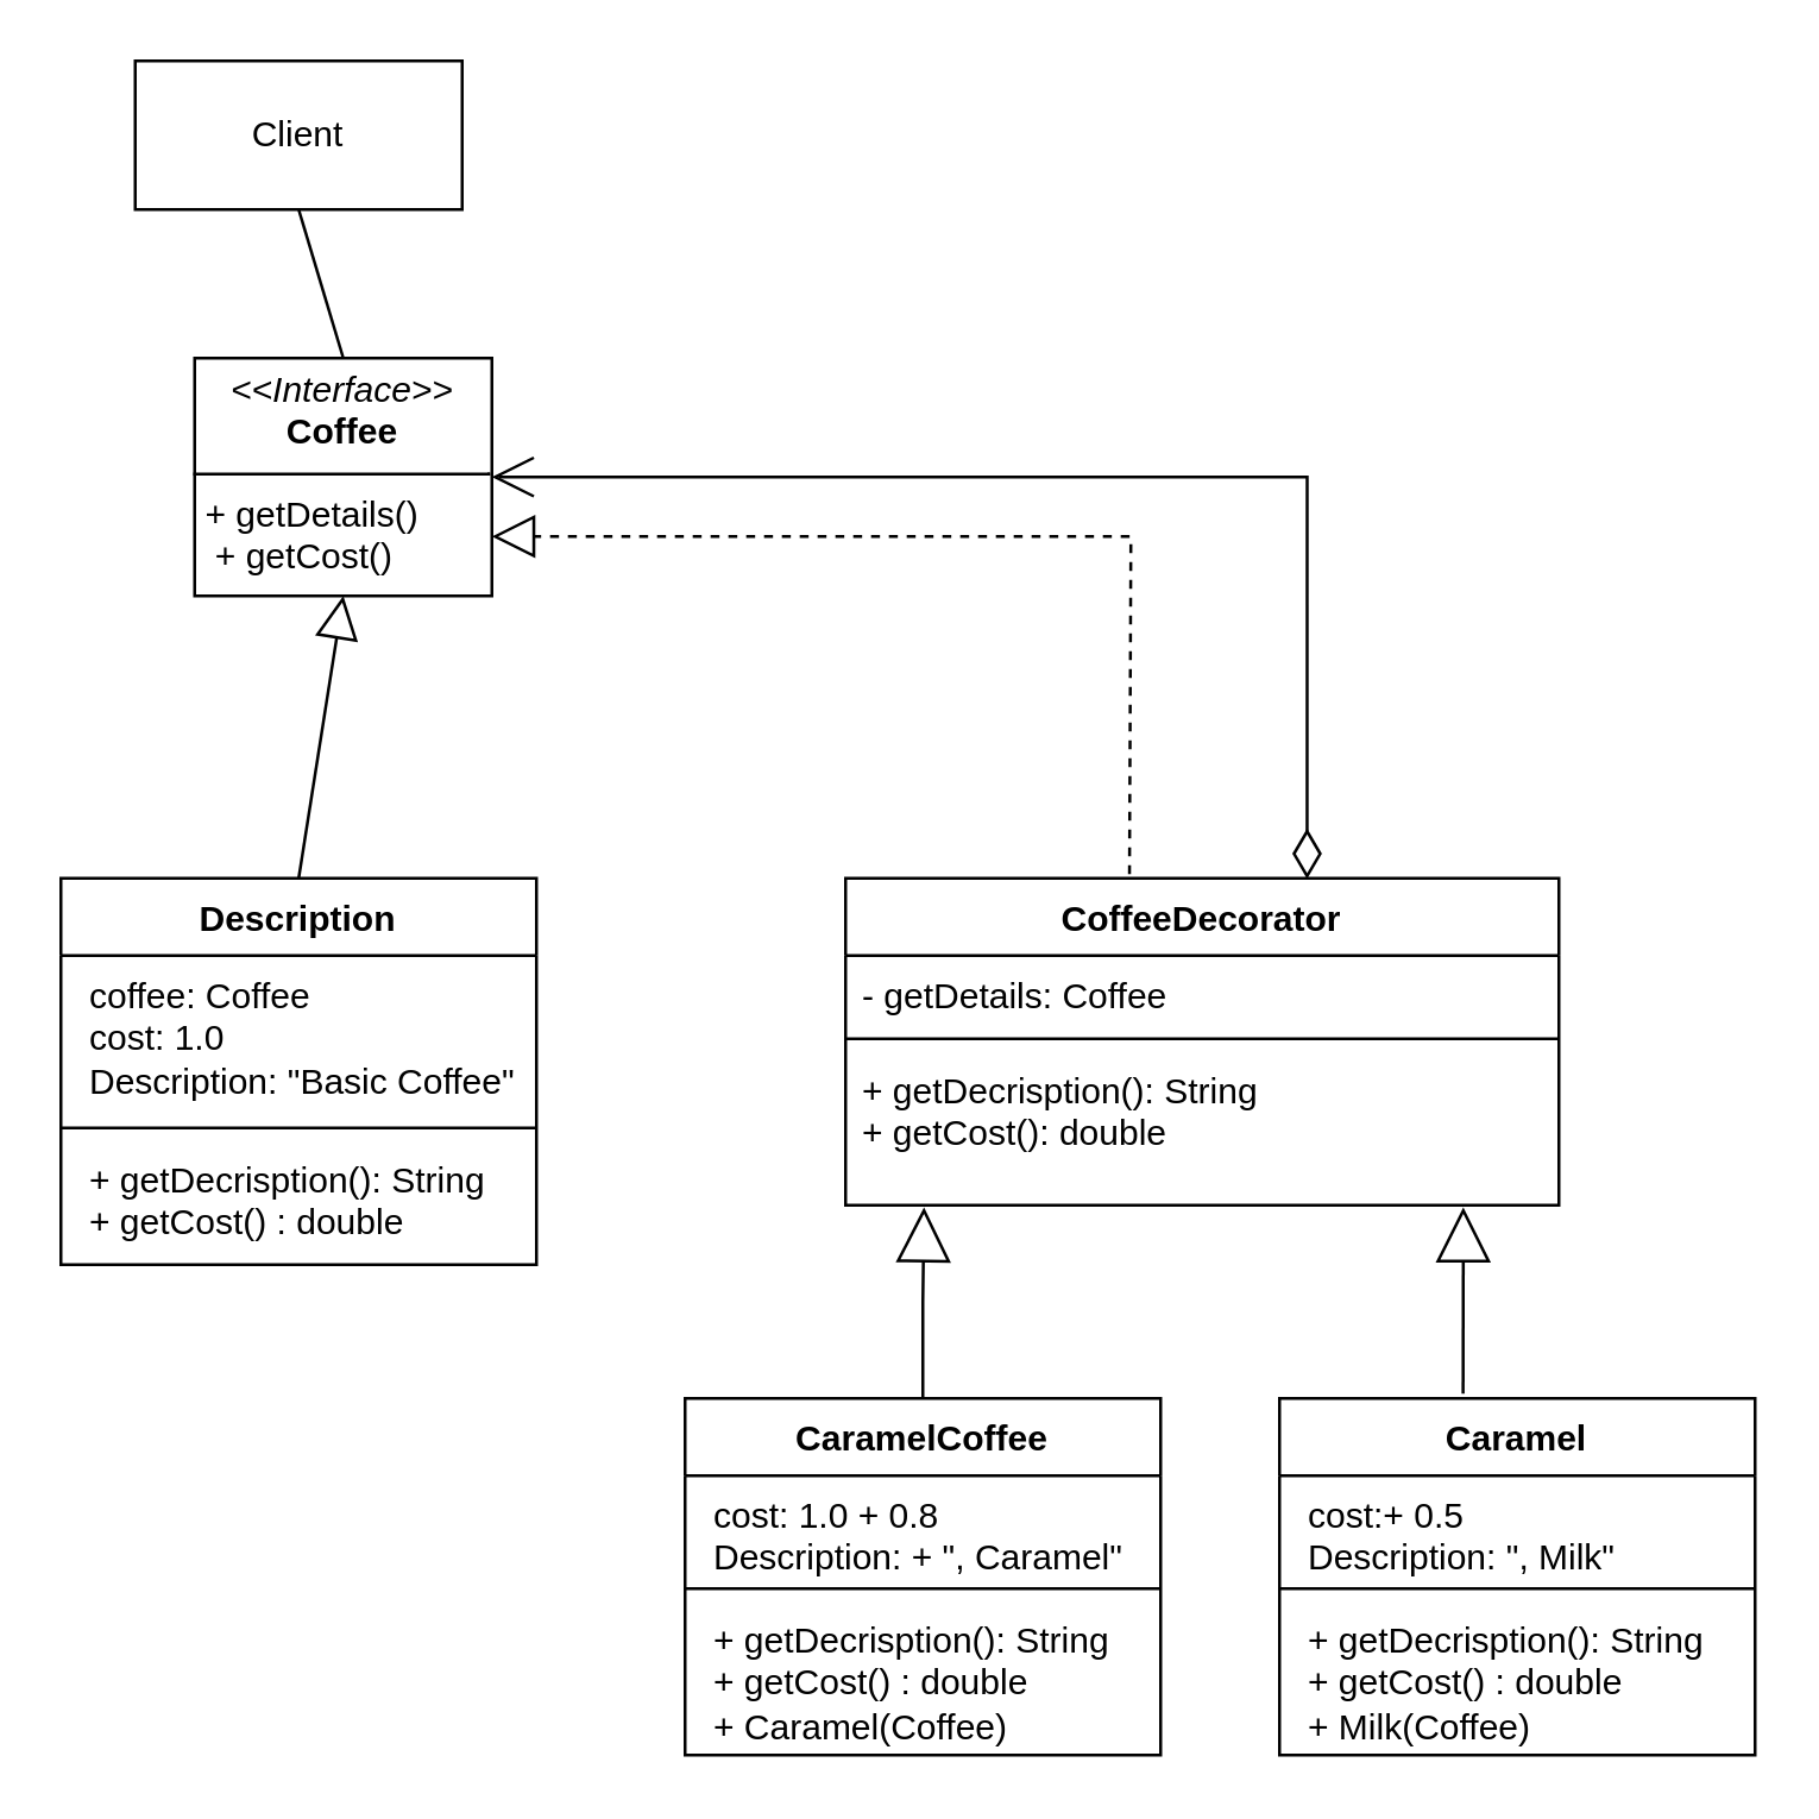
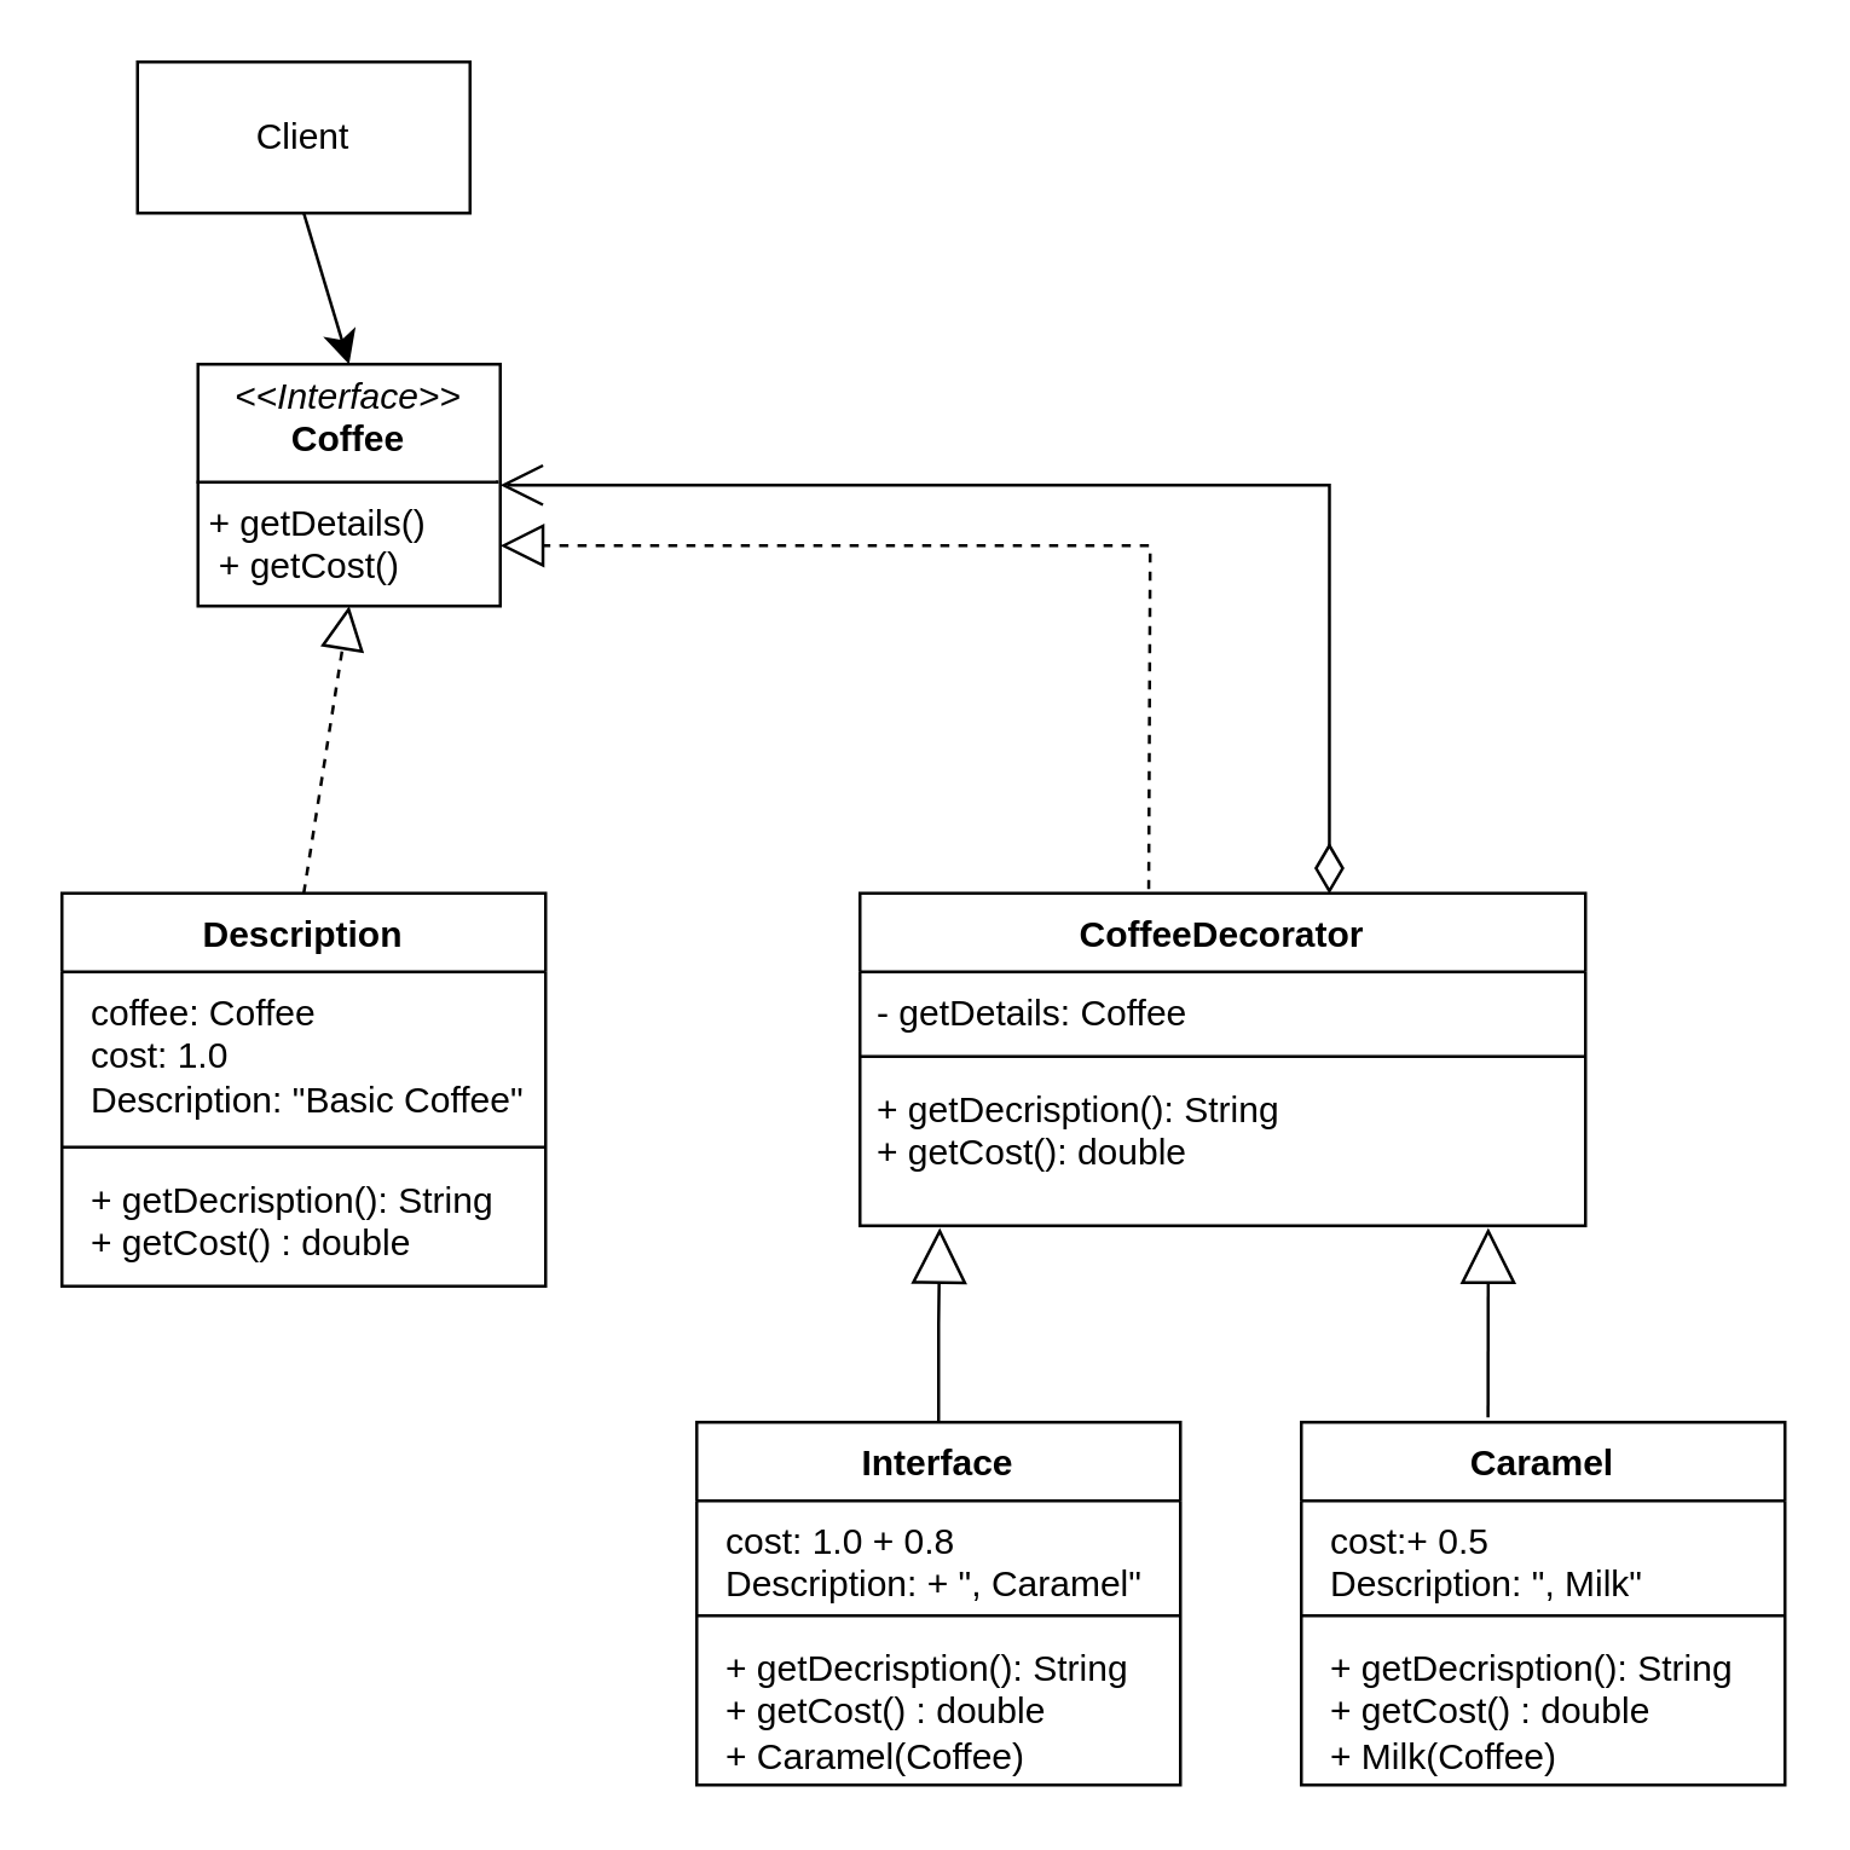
  <mxCell id="0" />
  <mxCell id="1" parent="0" />
  <mxCell id="2" value="&lt;p style=&quot;margin:0px;margin-top:4px;text-align:center;&quot;&gt;&lt;i&gt;&amp;lt;&amp;lt;Interface&amp;gt;&amp;gt;&lt;/i&gt;&lt;br&gt;&lt;b&gt;Coffee&lt;/b&gt;&lt;/p&gt;&lt;hr size=&quot;1&quot; style=&quot;border-style:solid;&quot;&gt;&lt;p style=&quot;margin:0px;margin-left:4px;&quot;&gt;+ getDetails()&lt;br&gt;&lt;/p&gt;&lt;p style=&quot;margin:0px;margin-left:4px;&quot;&gt;&amp;nbsp;+ getCost()&lt;/p&gt;" style="verticalAlign=top;align=left;overflow=fill;html=1;whiteSpace=wrap;" vertex="1" parent="1"><mxGeometry x="65" y="120" width="100" height="80" as="geometry" /></mxCell>
- <mxCell id="3" style="edgeStyle=none;curved=1;rounded=0;orthogonalLoop=1;jettySize=auto;html=1;exitX=0.5;exitY=1;exitDx=0;exitDy=0;entryX=0.5;entryY=0;entryDx=0;entryDy=0;fontSize=12;startSize=8;endSize=8;endArrow=none;" edge="1" parent="1" source="4" target="2"><mxGeometry relative="1" as="geometry" /></mxCell>
+ <mxCell id="3" style="edgeStyle=none;curved=1;rounded=0;orthogonalLoop=1;jettySize=auto;html=1;exitX=0.5;exitY=1;exitDx=0;exitDy=0;entryX=0.5;entryY=0;entryDx=0;entryDy=0;fontSize=12;startSize=8;endSize=8;" edge="1" parent="1" source="4" target="2"><mxGeometry relative="1" as="geometry" /></mxCell>
  <mxCell id="4" value="Client" style="html=1;whiteSpace=wrap;" vertex="1" parent="1"><mxGeometry x="45" y="20" width="110" height="50" as="geometry" /></mxCell>
  <mxCell id="5" value="Description" style="swimlane;fontStyle=1;align=center;verticalAlign=top;childLayout=stackLayout;horizontal=1;startSize=26;horizontalStack=0;resizeParent=1;resizeParentMax=0;resizeLast=0;collapsible=1;marginBottom=0;whiteSpace=wrap;html=1;" vertex="1" parent="1"><mxGeometry x="20" y="295" width="160" height="130" as="geometry" /></mxCell>
  <mxCell id="6" value="&lt;p style=&quot;margin: 0px 0px 0px 4px;&quot;&gt;coffee: Coffee&lt;/p&gt;&lt;p style=&quot;margin: 0px 0px 0px 4px;&quot;&gt;cost: 1.0&lt;/p&gt;&lt;p style=&quot;margin: 0px 0px 0px 4px;&quot;&gt;Description: &quot;Basic Coffee&quot;&lt;/p&gt;" style="text;strokeColor=none;fillColor=none;align=left;verticalAlign=top;spacingLeft=4;spacingRight=4;overflow=hidden;rotatable=0;points=[[0,0.5],[1,0.5]];portConstraint=eastwest;whiteSpace=wrap;html=1;" vertex="1" parent="5"><mxGeometry y="26" width="160" height="54" as="geometry" /></mxCell>
  <mxCell id="7" value="" style="line;strokeWidth=1;fillColor=none;align=left;verticalAlign=middle;spacingTop=-1;spacingLeft=3;spacingRight=3;rotatable=0;labelPosition=right;points=[];portConstraint=eastwest;strokeColor=inherit;" vertex="1" parent="5"><mxGeometry y="80" width="160" height="8" as="geometry" /></mxCell>
  <mxCell id="8" value="&lt;p style=&quot;margin: 0px 0px 0px 4px;&quot;&gt;+ getDecrisption(): String&lt;br&gt;&lt;/p&gt;&lt;p style=&quot;margin: 0px 0px 0px 4px;&quot;&gt;+ getCost() : double&lt;/p&gt;" style="text;strokeColor=none;fillColor=none;align=left;verticalAlign=top;spacingLeft=4;spacingRight=4;overflow=hidden;rotatable=0;points=[[0,0.5],[1,0.5]];portConstraint=eastwest;whiteSpace=wrap;html=1;" vertex="1" parent="5"><mxGeometry y="88" width="160" height="42" as="geometry" /></mxCell>
- <mxCell id="9" value="" style="endArrow=block;dashed=0;endFill=0;endSize=12;html=1;rounded=0;fontSize=12;curved=1;entryX=0.5;entryY=1;entryDx=0;entryDy=0;exitX=0.5;exitY=0;exitDx=0;exitDy=0;" edge="1" parent="1" source="5" target="2"><mxGeometry width="160" relative="1" as="geometry"><mxPoint x="145" y="320" as="sourcePoint" /><mxPoint x="305" y="320" as="targetPoint" /></mxGeometry></mxCell>
+ <mxCell id="9" value="" style="endArrow=block;dashed=1;endFill=0;endSize=12;html=1;rounded=0;fontSize=12;curved=1;entryX=0.5;entryY=1;entryDx=0;entryDy=0;exitX=0.5;exitY=0;exitDx=0;exitDy=0;" edge="1" parent="1" source="5" target="2"><mxGeometry width="160" relative="1" as="geometry"><mxPoint x="145" y="320" as="sourcePoint" /><mxPoint x="305" y="320" as="targetPoint" /></mxGeometry></mxCell>
  <mxCell id="10" value="" style="endArrow=block;dashed=1;endFill=0;endSize=12;html=1;rounded=0;fontSize=12;exitX=0.398;exitY=-0.013;exitDx=0;exitDy=0;entryX=1;entryY=0.75;entryDx=0;entryDy=0;edgeStyle=elbowEdgeStyle;exitPerimeter=0;" edge="1" parent="1" source="20" target="2"><mxGeometry width="160" relative="1" as="geometry"><mxPoint x="455" y="300" as="sourcePoint" /><mxPoint x="115" y="230" as="targetPoint" /><Array as="points"><mxPoint x="380" y="240" /></Array></mxGeometry></mxCell>
  <mxCell id="11" value="" style="endArrow=open;html=1;endSize=12;startArrow=diamondThin;startSize=14;startFill=0;edgeStyle=orthogonalEdgeStyle;align=left;verticalAlign=bottom;rounded=0;fontSize=12;exitX=0.647;exitY=0.002;exitDx=0;exitDy=0;entryX=1;entryY=0.5;entryDx=0;entryDy=0;exitPerimeter=0;" edge="1" parent="1" source="20" target="2"><mxGeometry x="-1" y="3" relative="1" as="geometry"><mxPoint x="515" y="300" as="sourcePoint" /><mxPoint x="485" y="130" as="targetPoint" /></mxGeometry></mxCell>
  <mxCell id="12" value="Caramel" style="swimlane;fontStyle=1;align=center;verticalAlign=top;childLayout=stackLayout;horizontal=1;startSize=26;horizontalStack=0;resizeParent=1;resizeParentMax=0;resizeLast=0;collapsible=1;marginBottom=0;whiteSpace=wrap;html=1;" vertex="1" parent="1"><mxGeometry x="430" y="470" width="160" height="120" as="geometry" /></mxCell>
  <mxCell id="13" value="&lt;p style=&quot;margin: 0px 0px 0px 4px;&quot;&gt;cost:+ 0.5&lt;/p&gt;&lt;p style=&quot;margin: 0px 0px 0px 4px;&quot;&gt;Description: &quot;, Milk&quot;&lt;/p&gt;" style="text;strokeColor=none;fillColor=none;align=left;verticalAlign=top;spacingLeft=4;spacingRight=4;overflow=hidden;rotatable=0;points=[[0,0.5],[1,0.5]];portConstraint=eastwest;whiteSpace=wrap;html=1;" vertex="1" parent="12"><mxGeometry y="26" width="160" height="34" as="geometry" /></mxCell>
  <mxCell id="14" value="" style="line;strokeWidth=1;fillColor=none;align=left;verticalAlign=middle;spacingTop=-1;spacingLeft=3;spacingRight=3;rotatable=0;labelPosition=right;points=[];portConstraint=eastwest;strokeColor=inherit;" vertex="1" parent="12"><mxGeometry y="60" width="160" height="8" as="geometry" /></mxCell>
  <mxCell id="15" value="&lt;p style=&quot;margin: 0px 0px 0px 4px;&quot;&gt;+ getDecrisption(): String&lt;br&gt;&lt;/p&gt;&lt;p style=&quot;margin: 0px 0px 0px 4px;&quot;&gt;+ getCost() : double&lt;/p&gt;&lt;p style=&quot;margin: 0px 0px 0px 4px;&quot;&gt;+ Milk(Coffee)&lt;br&gt;&lt;/p&gt;" style="text;strokeColor=none;fillColor=none;align=left;verticalAlign=top;spacingLeft=4;spacingRight=4;overflow=hidden;rotatable=0;points=[[0,0.5],[1,0.5]];portConstraint=eastwest;whiteSpace=wrap;html=1;" vertex="1" parent="12"><mxGeometry y="68" width="160" height="52" as="geometry" /></mxCell>
- <mxCell id="16" value="CaramelCoffee" style="swimlane;fontStyle=1;align=center;verticalAlign=top;childLayout=stackLayout;horizontal=1;startSize=26;horizontalStack=0;resizeParent=1;resizeParentMax=0;resizeLast=0;collapsible=1;marginBottom=0;whiteSpace=wrap;html=1;" vertex="1" parent="1"><mxGeometry x="230" y="470" width="160" height="120" as="geometry" /></mxCell>
+ <mxCell id="16" value="Interface" style="swimlane;fontStyle=1;align=center;verticalAlign=top;childLayout=stackLayout;horizontal=1;startSize=26;horizontalStack=0;resizeParent=1;resizeParentMax=0;resizeLast=0;collapsible=1;marginBottom=0;whiteSpace=wrap;html=1;" vertex="1" parent="1"><mxGeometry x="230" y="470" width="160" height="120" as="geometry" /></mxCell>
  <mxCell id="17" value="&lt;p style=&quot;margin: 0px 0px 0px 4px;&quot;&gt;cost: 1.0 + 0.8&lt;/p&gt;&lt;p style=&quot;margin: 0px 0px 0px 4px;&quot;&gt;Description: + &quot;, Caramel&quot;&lt;/p&gt;" style="text;strokeColor=none;fillColor=none;align=left;verticalAlign=top;spacingLeft=4;spacingRight=4;overflow=hidden;rotatable=0;points=[[0,0.5],[1,0.5]];portConstraint=eastwest;whiteSpace=wrap;html=1;" vertex="1" parent="16"><mxGeometry y="26" width="160" height="34" as="geometry" /></mxCell>
  <mxCell id="18" value="" style="line;strokeWidth=1;fillColor=none;align=left;verticalAlign=middle;spacingTop=-1;spacingLeft=3;spacingRight=3;rotatable=0;labelPosition=right;points=[];portConstraint=eastwest;strokeColor=inherit;" vertex="1" parent="16"><mxGeometry y="60" width="160" height="8" as="geometry" /></mxCell>
  <mxCell id="19" value="&lt;p style=&quot;margin: 0px 0px 0px 4px;&quot;&gt;+ getDecrisption(): String&lt;br&gt;&lt;/p&gt;&lt;p style=&quot;margin: 0px 0px 0px 4px;&quot;&gt;+ getCost() : double&lt;/p&gt;&lt;p style=&quot;margin: 0px 0px 0px 4px;&quot;&gt;+ Caramel(Coffee)&lt;br&gt;&lt;/p&gt;" style="text;strokeColor=none;fillColor=none;align=left;verticalAlign=top;spacingLeft=4;spacingRight=4;overflow=hidden;rotatable=0;points=[[0,0.5],[1,0.5]];portConstraint=eastwest;whiteSpace=wrap;html=1;" vertex="1" parent="16"><mxGeometry y="68" width="160" height="52" as="geometry" /></mxCell>
  <mxCell id="20" value="CoffeeDecorator" style="swimlane;fontStyle=1;align=center;verticalAlign=top;childLayout=stackLayout;horizontal=1;startSize=26;horizontalStack=0;resizeParent=1;resizeParentMax=0;resizeLast=0;collapsible=1;marginBottom=0;whiteSpace=wrap;html=1;" vertex="1" parent="1"><mxGeometry x="284" y="295" width="240" height="110" as="geometry" /></mxCell>
  <mxCell id="21" value="&lt;div&gt;- getDetails: Coffee&lt;/div&gt;" style="text;strokeColor=none;fillColor=none;align=left;verticalAlign=top;spacingLeft=4;spacingRight=4;overflow=hidden;rotatable=0;points=[[0,0.5],[1,0.5]];portConstraint=eastwest;whiteSpace=wrap;html=1;" vertex="1" parent="20"><mxGeometry y="26" width="240" height="24" as="geometry" /></mxCell>
  <mxCell id="22" value="" style="line;strokeWidth=1;fillColor=none;align=left;verticalAlign=middle;spacingTop=-1;spacingLeft=3;spacingRight=3;rotatable=0;labelPosition=right;points=[];portConstraint=eastwest;strokeColor=inherit;" vertex="1" parent="20"><mxGeometry y="50" width="240" height="8" as="geometry" /></mxCell>
  <mxCell id="23" value="&lt;div&gt;+&amp;nbsp;&lt;span style=&quot;background-color: initial;&quot;&gt;getDecrisption(): String&lt;/span&gt;&lt;/div&gt;&lt;div&gt;&lt;span style=&quot;background-color: initial;&quot;&gt;+ getCost(): double&lt;/span&gt;&lt;/div&gt;" style="text;strokeColor=none;fillColor=none;align=left;verticalAlign=top;spacingLeft=4;spacingRight=4;overflow=hidden;rotatable=0;points=[[0,0.5],[1,0.5]];portConstraint=eastwest;whiteSpace=wrap;html=1;" vertex="1" parent="20"><mxGeometry y="58" width="240" height="52" as="geometry" /></mxCell>
  <mxCell id="24" value="" style="endArrow=block;endSize=16;endFill=0;html=1;rounded=0;fontSize=12;edgeStyle=orthogonalEdgeStyle;entryX=0.11;entryY=1.013;entryDx=0;entryDy=0;entryPerimeter=0;" edge="1" parent="1" source="16" target="23"><mxGeometry width="160" relative="1" as="geometry"><mxPoint x="170" y="340" as="sourcePoint" /><mxPoint x="310" y="410" as="targetPoint" /></mxGeometry></mxCell>
  <mxCell id="25" value="" style="endArrow=block;endSize=16;endFill=0;html=1;rounded=0;fontSize=12;edgeStyle=orthogonalEdgeStyle;entryX=0.866;entryY=1.013;entryDx=0;entryDy=0;entryPerimeter=0;exitX=0.386;exitY=-0.013;exitDx=0;exitDy=0;exitPerimeter=0;" edge="1" parent="1" source="12" target="23"><mxGeometry width="160" relative="1" as="geometry"><mxPoint x="390" y="504" as="sourcePoint" /><mxPoint x="390" y="440" as="targetPoint" /></mxGeometry></mxCell>
